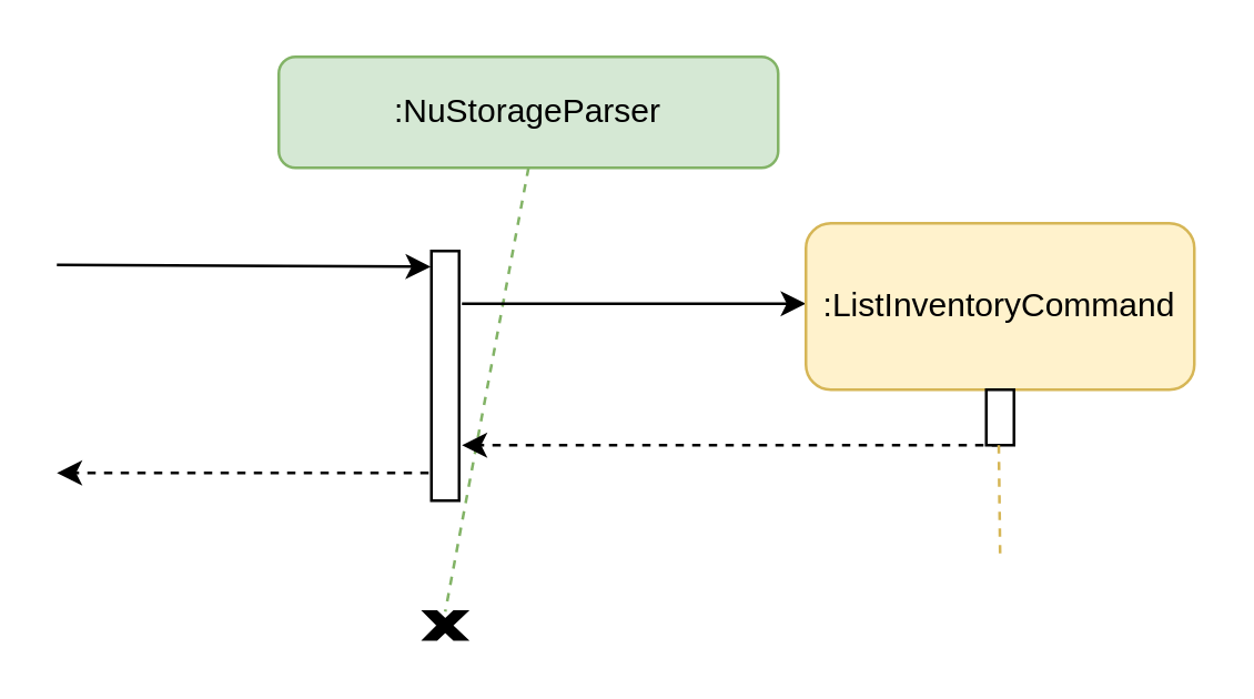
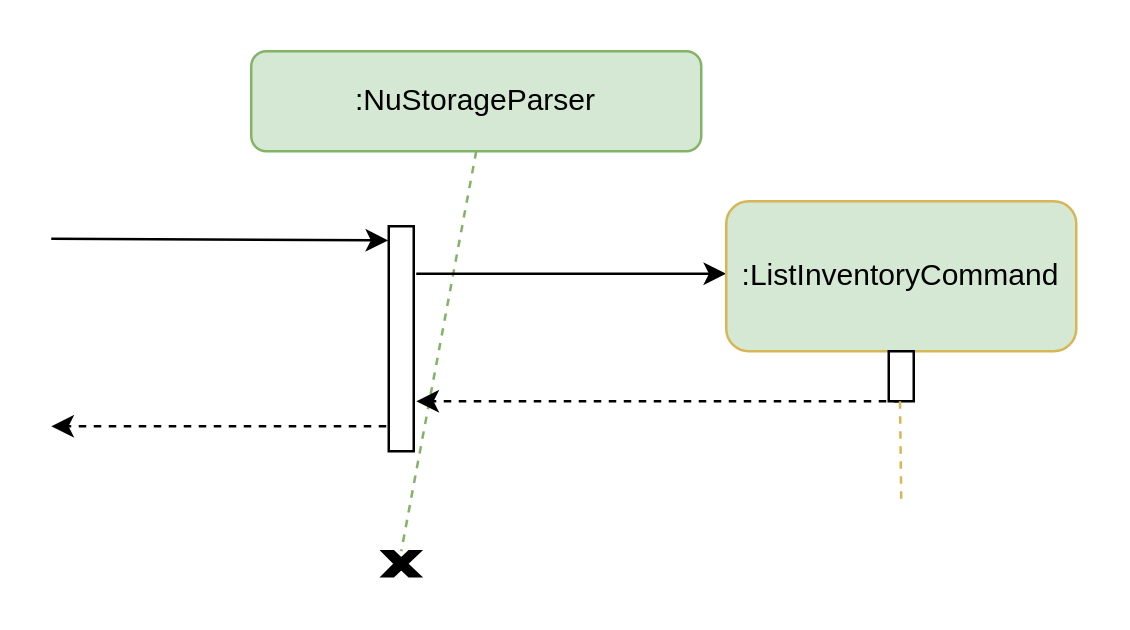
  <mxCell id="0" />
  <mxCell id="1" parent="0" />
  <mxCell id="2" value=":NuStorageParser" style="rounded=1;whiteSpace=wrap;html=1;fillColor=#d5e8d4;strokeColor=#82b366;" vertex="1" parent="1"><mxGeometry x="100" y="20" width="180" height="40" as="geometry" /></mxCell>
  <mxCell id="3" value="" style="endArrow=none;dashed=1;html=1;exitX=0.5;exitY=1;exitDx=0;exitDy=0;fillColor=#d5e8d4;strokeColor=#82b366;" edge="1" parent="1" source="2"><mxGeometry width="50" height="50" relative="1" as="geometry"><mxPoint x="400" y="270" as="sourcePoint" /><mxPoint x="160" y="220" as="targetPoint" /></mxGeometry></mxCell>
  <mxCell id="4" value="" style="html=1;points=[];perimeter=orthogonalPerimeter;" vertex="1" parent="1"><mxGeometry x="155" y="90" width="10" height="90" as="geometry" /></mxCell>
  <mxCell id="5" value="" style="endArrow=classic;html=1;" edge="1" parent="1"><mxGeometry width="50" height="50" relative="1" as="geometry"><mxPoint x="166" y="109" as="sourcePoint" /><mxPoint x="290" y="109" as="targetPoint" /></mxGeometry></mxCell>
- <mxCell id="6" value=":ListInventoryCommand" style="rounded=1;whiteSpace=wrap;html=1;fillColor=#fff2cc;strokeColor=#d6b656;" vertex="1" parent="1"><mxGeometry x="290" y="80" width="140" height="60" as="geometry" /></mxCell>
+ <mxCell id="6" value=":ListInventoryCommand" style="rounded=1;whiteSpace=wrap;html=1;fillColor=#d5e8d4;strokeColor=#d6b656;" vertex="1" parent="1"><mxGeometry x="290" y="80" width="140" height="60" as="geometry" /></mxCell>
  <mxCell id="7" value="" style="html=1;points=[];perimeter=orthogonalPerimeter;" vertex="1" parent="1"><mxGeometry x="355" y="140" width="10" height="20" as="geometry" /></mxCell>
  <mxCell id="8" value="" style="endArrow=classic;html=1;dashed=1;" edge="1" parent="1"><mxGeometry width="50" height="50" relative="1" as="geometry"><mxPoint x="360" y="160" as="sourcePoint" /><mxPoint x="166" y="160" as="targetPoint" /></mxGeometry></mxCell>
  <mxCell id="9" value="" style="endArrow=none;dashed=1;html=1;exitX=0.5;exitY=1;exitDx=0;exitDy=0;fillColor=#fff2cc;strokeColor=#d6b656;" edge="1" parent="1"><mxGeometry width="50" height="50" relative="1" as="geometry"><mxPoint x="359.5" y="160" as="sourcePoint" /><mxPoint x="360" y="200" as="targetPoint" /></mxGeometry></mxCell>
  <mxCell id="10" value="" style="verticalLabelPosition=bottom;verticalAlign=top;html=1;shape=mxgraph.basic.x;fillColor=#000000;" vertex="1" parent="1"><mxGeometry x="152.5" y="220" width="15" height="10" as="geometry" /></mxCell>
  <mxCell id="11" value="" style="endArrow=classic;html=1;entryX=-0.02;entryY=0.063;entryDx=0;entryDy=0;entryPerimeter=0;" edge="1" parent="1" target="4"><mxGeometry width="50" height="50" relative="1" as="geometry"><mxPoint x="20" y="95" as="sourcePoint" /><mxPoint x="300" y="119" as="targetPoint" /></mxGeometry></mxCell>
  <mxCell id="12" value="" style="endArrow=classic;html=1;dashed=1;" edge="1" parent="1"><mxGeometry width="50" height="50" relative="1" as="geometry"><mxPoint x="154" y="170" as="sourcePoint" /><mxPoint x="20" y="170" as="targetPoint" /></mxGeometry></mxCell>
